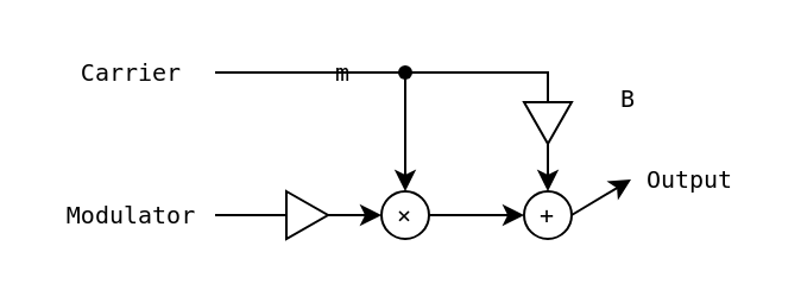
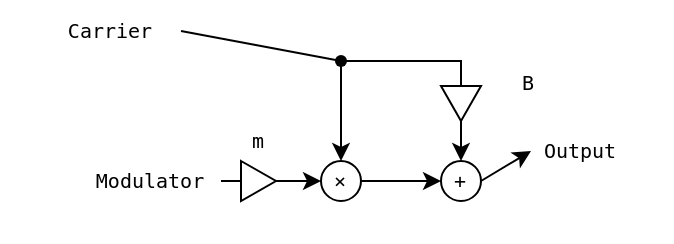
  <mxCell id="0" />
  <mxCell id="1" parent="0" />
  <mxCell id="2" value="×" style="ellipse;whiteSpace=wrap;html=1;aspect=fixed;fontFamily=monospace;fontSize=10;" parent="1" vertex="1"><mxGeometry x="160" y="80" width="20" height="20" as="geometry" /></mxCell>
- <mxCell id="3" value="Carrier" style="text;html=1;strokeColor=none;fillColor=none;align=center;verticalAlign=middle;whiteSpace=wrap;rounded=0;fontFamily=monospace;fontSize=10;" parent="1" vertex="1"><mxGeometry x="20" y="20" width="70" height="20" as="geometry" /></mxCell>
- <mxCell id="4" value="Modulator" style="text;html=1;strokeColor=none;fillColor=none;align=center;verticalAlign=middle;whiteSpace=wrap;rounded=0;fontFamily=monospace;fontSize=10;" parent="1" vertex="1"><mxGeometry x="20" y="80" width="70" height="20" as="geometry" /></mxCell>
+ <mxCell id="3" value="Carrier" style="text;html=1;strokeColor=none;fillColor=none;align=center;verticalAlign=middle;whiteSpace=wrap;rounded=0;fontFamily=monospace;fontSize=10;" parent="1" vertex="1"><mxGeometry x="20" y="5" width="70" height="20" as="geometry" /></mxCell>
+ <mxCell id="4" value="Modulator" style="text;html=1;strokeColor=none;fillColor=none;align=center;verticalAlign=middle;whiteSpace=wrap;rounded=0;fontFamily=monospace;fontSize=10;" parent="1" vertex="1"><mxGeometry x="40" y="80" width="70" height="20" as="geometry" /></mxCell>
  <mxCell id="5" value="" style="endArrow=classic;html=1;rounded=0;fontFamily=monospace;fontSize=10;" parent="1" source="12" edge="1"><mxGeometry width="50" height="50" relative="1" as="geometry"><mxPoint x="210" y="190" as="sourcePoint" /><mxPoint x="170" y="30" as="targetPoint" /><Array as="points"><mxPoint x="170" y="30" /></Array></mxGeometry></mxCell>
  <mxCell id="6" value="" style="endArrow=classic;html=1;rounded=0;exitX=1;exitY=0.5;exitDx=0;exitDy=0;entryX=0;entryY=0.5;entryDx=0;entryDy=0;fontFamily=monospace;fontSize=10;" parent="1" source="19" target="2" edge="1"><mxGeometry width="50" height="50" relative="1" as="geometry"><mxPoint x="170" y="190" as="sourcePoint" /><mxPoint x="120" y="120" as="targetPoint" /><Array as="points" /></mxGeometry></mxCell>
  <mxCell id="7" value="" style="endArrow=classic;html=1;rounded=0;exitX=1;exitY=0.5;exitDx=0;exitDy=0;entryX=0;entryY=0.5;entryDx=0;entryDy=0;fontFamily=monospace;fontSize=10;" parent="1" source="9" edge="1" target="8"><mxGeometry width="50" height="50" relative="1" as="geometry"><mxPoint x="210" y="190" as="sourcePoint" /><mxPoint x="240" y="60" as="targetPoint" /></mxGeometry></mxCell>
  <mxCell id="8" value="Output" style="text;html=1;strokeColor=none;fillColor=none;align=center;verticalAlign=middle;whiteSpace=wrap;rounded=0;fontFamily=monospace;fontSize=10;" parent="1" vertex="1"><mxGeometry x="265" y="65" width="50" height="20" as="geometry" /></mxCell>
  <mxCell id="9" value="+" style="ellipse;whiteSpace=wrap;html=1;aspect=fixed;fontFamily=monospace;fontSize=10;" vertex="1" parent="1"><mxGeometry x="220" y="80" width="20" height="20" as="geometry" /></mxCell>
  <mxCell id="10" value="" style="endArrow=classic;html=1;rounded=0;exitX=1;exitY=0.5;exitDx=0;exitDy=0;entryX=0;entryY=0.5;entryDx=0;entryDy=0;fontFamily=monospace;fontSize=10;" edge="1" parent="1" source="2" target="9"><mxGeometry width="50" height="50" relative="1" as="geometry"><mxPoint x="230" y="100" as="sourcePoint" /><mxPoint x="260" y="100" as="targetPoint" /></mxGeometry></mxCell>
  <mxCell id="11" value="" style="endArrow=classic;html=1;rounded=0;entryX=0.5;entryY=0;entryDx=0;entryDy=0;exitX=0.567;exitY=0.667;exitDx=0;exitDy=0;exitPerimeter=0;fontFamily=monospace;fontSize=10;" edge="1" parent="1" source="12" target="2"><mxGeometry width="50" height="50" relative="1" as="geometry"><mxPoint x="130" y="30" as="sourcePoint" /><mxPoint x="170" y="30" as="targetPoint" /><Array as="points"><mxPoint x="170" y="50" /></Array></mxGeometry></mxCell>
  <mxCell id="12" value="" style="shape=waypoint;sketch=0;fillStyle=solid;size=6;pointerEvents=1;points=[];fillColor=none;resizable=0;rotatable=0;perimeter=centerPerimeter;snapToPoint=1;fontFamily=monospace;fontSize=10;" vertex="1" parent="1"><mxGeometry x="160" y="20" width="20" height="20" as="geometry" /></mxCell>
  <mxCell id="13" value="" style="endArrow=none;html=1;rounded=0;exitX=1;exitY=0.5;exitDx=0;exitDy=0;entryX=0.4;entryY=0.5;entryDx=0;entryDy=0;entryPerimeter=0;fontFamily=monospace;fontSize=10;" edge="1" parent="1" source="3" target="12"><mxGeometry width="50" height="50" relative="1" as="geometry"><mxPoint x="160" y="90" as="sourcePoint" /><mxPoint x="210" y="40" as="targetPoint" /></mxGeometry></mxCell>
  <mxCell id="14" value="" style="triangle;whiteSpace=wrap;html=1;rotation=90;fontFamily=monospace;fontSize=10;" vertex="1" parent="1"><mxGeometry x="221.25" y="41.25" width="17.5" height="20" as="geometry" /></mxCell>
  <mxCell id="15" value="" style="endArrow=none;html=1;rounded=0;exitX=0.75;exitY=0.583;exitDx=0;exitDy=0;exitPerimeter=0;entryX=0;entryY=0.5;entryDx=0;entryDy=0;fontFamily=monospace;fontSize=10;" edge="1" parent="1" source="12" target="14"><mxGeometry width="50" height="50" relative="1" as="geometry"><mxPoint x="200" y="90" as="sourcePoint" /><mxPoint x="250" y="40" as="targetPoint" /><Array as="points"><mxPoint x="230" y="30" /></Array></mxGeometry></mxCell>
  <mxCell id="16" value="" style="endArrow=classic;html=1;rounded=0;exitX=1;exitY=0.5;exitDx=0;exitDy=0;entryX=0.5;entryY=0;entryDx=0;entryDy=0;fontFamily=monospace;fontSize=10;" edge="1" parent="1" source="14" target="9"><mxGeometry width="50" height="50" relative="1" as="geometry"><mxPoint x="200" y="90" as="sourcePoint" /><mxPoint x="250" y="40" as="targetPoint" /></mxGeometry></mxCell>
- <mxCell id="17" value="m" style="text;html=1;strokeColor=none;fillColor=none;align=center;verticalAlign=middle;whiteSpace=wrap;rounded=0;fontFamily=monospace;fontSize=10;" vertex="1" parent="1"><mxGeometry x="133.75" y="20" width="20" height="20" as="geometry" /></mxCell>
+ <mxCell id="17" value="m" style="text;html=1;strokeColor=none;fillColor=none;align=center;verticalAlign=middle;whiteSpace=wrap;rounded=0;fontFamily=monospace;fontSize=10;" vertex="1" parent="1"><mxGeometry x="118.75" y="60" width="20" height="20" as="geometry" /></mxCell>
  <mxCell id="18" value="B" style="text;html=1;strokeColor=none;fillColor=none;align=center;verticalAlign=middle;whiteSpace=wrap;rounded=0;fontFamily=monospace;fontSize=10;" vertex="1" parent="1"><mxGeometry x="253.75" y="31.25" width="20" height="20" as="geometry" /></mxCell>
  <mxCell id="19" value="" style="triangle;whiteSpace=wrap;html=1;rotation=0;fontFamily=monospace;fontSize=10;" vertex="1" parent="1"><mxGeometry x="120" y="80" width="17.5" height="20" as="geometry" /></mxCell>
  <mxCell id="20" value="" style="endArrow=none;html=1;rounded=0;exitX=1;exitY=0.5;exitDx=0;exitDy=0;entryX=0;entryY=0.5;entryDx=0;entryDy=0;fontFamily=monospace;fontSize=10;" edge="1" parent="1" source="4" target="19"><mxGeometry width="50" height="50" relative="1" as="geometry"><mxPoint x="160" y="80" as="sourcePoint" /><mxPoint x="210" y="30" as="targetPoint" /></mxGeometry></mxCell>
